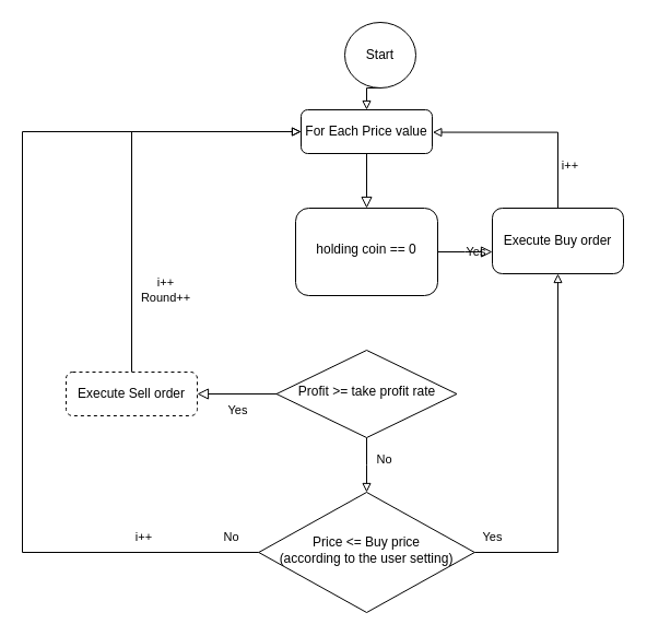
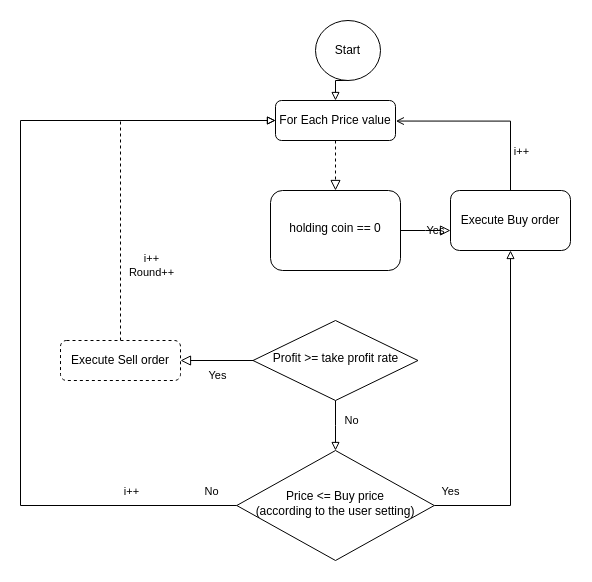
  <mxCell id="0" />
  <mxCell id="1" parent="0" />
- <mxCell id="2" value="" style="rounded=0;html=1;jettySize=auto;orthogonalLoop=1;fontSize=11;endArrow=block;endFill=0;endSize=8;strokeWidth=1;shadow=0;labelBackgroundColor=none;edgeStyle=orthogonalEdgeStyle;" parent="1" source="3" target="5" edge="1"><mxGeometry relative="1" as="geometry" /></mxCell>
+ <mxCell id="2" value="" style="rounded=0;html=1;jettySize=auto;orthogonalLoop=1;fontSize=11;endArrow=block;endFill=0;endSize=8;strokeWidth=1;shadow=0;labelBackgroundColor=none;edgeStyle=orthogonalEdgeStyle;dashed=1;" parent="1" source="3" target="5" edge="1"><mxGeometry relative="1" as="geometry" /></mxCell>
  <mxCell id="3" value="For Each Price value" style="rounded=1;whiteSpace=wrap;html=1;fontSize=12;glass=0;strokeWidth=1;shadow=0;" parent="1" vertex="1"><mxGeometry x="275" y="100" width="120" height="40" as="geometry" /></mxCell>
  <mxCell id="4" value="Yes" style="edgeStyle=orthogonalEdgeStyle;rounded=0;html=1;jettySize=auto;orthogonalLoop=1;fontSize=11;endArrow=block;endFill=0;endSize=8;strokeWidth=1;shadow=0;labelBackgroundColor=none;" parent="1" source="5" edge="1"><mxGeometry y="10" relative="1" as="geometry"><mxPoint as="offset" /><mxPoint x="450" y="230" as="targetPoint" /></mxGeometry></mxCell>
  <mxCell id="5" value="holding coin == 0" style="whiteSpace=wrap;html=1;shadow=0;fontFamily=Helvetica;fontSize=12;align=center;strokeWidth=1;spacing=6;spacingTop=-4;rounded=1;" parent="1" vertex="1"><mxGeometry x="270" y="190" width="130" height="80" as="geometry" /></mxCell>
  <mxCell id="6" value="Yes" style="rounded=0;html=1;jettySize=auto;orthogonalLoop=1;fontSize=11;endArrow=block;endFill=0;endSize=8;strokeWidth=1;shadow=0;labelBackgroundColor=none;edgeStyle=orthogonalEdgeStyle;" parent="1" source="9" target="12" edge="1"><mxGeometry y="15" relative="1" as="geometry"><mxPoint as="offset" /></mxGeometry></mxCell>
  <mxCell id="7" style="edgeStyle=orthogonalEdgeStyle;rounded=0;orthogonalLoop=1;jettySize=auto;html=1;exitX=0.5;exitY=1;exitDx=0;exitDy=0;endArrow=block;endFill=0;" edge="1" parent="1" source="9"><mxGeometry relative="1" as="geometry"><mxPoint x="335" y="450" as="targetPoint" /></mxGeometry></mxCell>
  <mxCell id="8" value="No" style="edgeLabel;html=1;align=center;verticalAlign=middle;resizable=0;points=[];" vertex="1" connectable="0" parent="7"><mxGeometry x="-0.24" relative="1" as="geometry"><mxPoint x="15" as="offset" /></mxGeometry></mxCell>
  <mxCell id="9" value="Profit &amp;gt;= take profit rate" style="rhombus;whiteSpace=wrap;html=1;shadow=0;fontFamily=Helvetica;fontSize=12;align=center;strokeWidth=1;spacing=6;spacingTop=-4;" parent="1" vertex="1"><mxGeometry x="252.5" y="320" width="165" height="80" as="geometry" /></mxCell>
- <mxCell id="10" style="edgeStyle=orthogonalEdgeStyle;rounded=0;orthogonalLoop=1;jettySize=auto;html=1;exitX=0.5;exitY=0;exitDx=0;exitDy=0;entryX=0;entryY=0.5;entryDx=0;entryDy=0;endArrow=block;endFill=0;" edge="1" parent="1" source="12" target="3"><mxGeometry relative="1" as="geometry" /></mxCell>
+ <mxCell id="10" style="edgeStyle=orthogonalEdgeStyle;rounded=0;orthogonalLoop=1;jettySize=auto;html=1;exitX=0.5;exitY=0;exitDx=0;exitDy=0;entryX=0;entryY=0.5;entryDx=0;entryDy=0;endArrow=block;endFill=0;dashed=1;" edge="1" parent="1" source="12" target="3"><mxGeometry relative="1" as="geometry" /></mxCell>
  <mxCell id="11" value="i++&lt;br&gt;Round++" style="edgeLabel;html=1;align=center;verticalAlign=middle;resizable=0;points=[];" vertex="1" connectable="0" parent="10"><mxGeometry x="-0.597" relative="1" as="geometry"><mxPoint x="30" as="offset" /></mxGeometry></mxCell>
  <mxCell id="12" value="Execute Sell order" style="rounded=1;whiteSpace=wrap;html=1;fontSize=12;glass=0;strokeWidth=1;shadow=0;dashed=1;" parent="1" vertex="1"><mxGeometry x="60" y="340" width="120" height="40" as="geometry" /></mxCell>
- <mxCell id="13" style="edgeStyle=orthogonalEdgeStyle;rounded=0;orthogonalLoop=1;jettySize=auto;html=1;exitX=0.5;exitY=0;exitDx=0;exitDy=0;endArrow=block;endFill=0;entryX=1.003;entryY=0.514;entryDx=0;entryDy=0;entryPerimeter=0;" edge="1" parent="1" source="15" target="3"><mxGeometry relative="1" as="geometry"><mxPoint x="440" y="140" as="targetPoint" /></mxGeometry></mxCell>
+ <mxCell id="13" style="edgeStyle=orthogonalEdgeStyle;rounded=0;orthogonalLoop=1;jettySize=auto;html=1;exitX=0.5;exitY=0;exitDx=0;exitDy=0;endArrow=open;endFill=0;entryX=1.003;entryY=0.514;entryDx=0;entryDy=0;entryPerimeter=0;" edge="1" parent="1" source="15" target="3"><mxGeometry relative="1" as="geometry"><mxPoint x="440" y="140" as="targetPoint" /></mxGeometry></mxCell>
  <mxCell id="14" value="i++" style="edgeLabel;html=1;align=center;verticalAlign=middle;resizable=0;points=[];" vertex="1" connectable="0" parent="13"><mxGeometry x="-0.812" y="-1" relative="1" as="geometry"><mxPoint x="9" y="-23" as="offset" /></mxGeometry></mxCell>
  <mxCell id="15" value="Execute Buy order" style="rounded=1;whiteSpace=wrap;html=1;" vertex="1" parent="1"><mxGeometry x="450" y="190" width="120" height="60" as="geometry" /></mxCell>
  <mxCell id="16" style="edgeStyle=orthogonalEdgeStyle;rounded=0;orthogonalLoop=1;jettySize=auto;html=1;exitX=0.5;exitY=1;exitDx=0;exitDy=0;entryX=0.5;entryY=0;entryDx=0;entryDy=0;endArrow=block;endFill=0;" edge="1" parent="1" source="17" target="3"><mxGeometry relative="1" as="geometry" /></mxCell>
  <mxCell id="17" value="Start" style="ellipse;whiteSpace=wrap;html=1;aspect=fixed;" vertex="1" parent="1"><mxGeometry x="315" y="20" width="65" height="60" as="geometry" /></mxCell>
  <mxCell id="18" style="edgeStyle=orthogonalEdgeStyle;rounded=0;orthogonalLoop=1;jettySize=auto;html=1;exitX=1;exitY=0.5;exitDx=0;exitDy=0;entryX=0.5;entryY=1;entryDx=0;entryDy=0;endArrow=block;endFill=0;" edge="1" parent="1" source="23" target="15"><mxGeometry relative="1" as="geometry" /></mxCell>
  <mxCell id="19" value="Yes" style="edgeLabel;html=1;align=center;verticalAlign=middle;resizable=0;points=[];" vertex="1" connectable="0" parent="18"><mxGeometry x="-0.722" relative="1" as="geometry"><mxPoint x="-30" y="-15" as="offset" /></mxGeometry></mxCell>
  <mxCell id="20" style="edgeStyle=orthogonalEdgeStyle;rounded=0;orthogonalLoop=1;jettySize=auto;html=1;exitX=0;exitY=0.5;exitDx=0;exitDy=0;entryX=0;entryY=0.5;entryDx=0;entryDy=0;endArrow=block;endFill=0;" edge="1" parent="1" source="23" target="3"><mxGeometry relative="1" as="geometry"><Array as="points"><mxPoint x="20" y="505" /><mxPoint x="20" y="120" /></Array></mxGeometry></mxCell>
  <mxCell id="21" value="No" style="edgeLabel;html=1;align=center;verticalAlign=middle;resizable=0;points=[];" vertex="1" connectable="0" parent="20"><mxGeometry x="-0.808" y="2" relative="1" as="geometry"><mxPoint x="56" y="-17" as="offset" /></mxGeometry></mxCell>
  <mxCell id="22" value="i++" style="edgeLabel;html=1;align=center;verticalAlign=middle;resizable=0;points=[];" vertex="1" connectable="0" parent="20"><mxGeometry x="-0.855" relative="1" as="geometry"><mxPoint x="-44" y="-15" as="offset" /></mxGeometry></mxCell>
  <mxCell id="23" value="Price &amp;lt;= Buy price &lt;br&gt;(according to the user setting)" style="rhombus;whiteSpace=wrap;html=1;shadow=0;fontFamily=Helvetica;fontSize=12;align=center;strokeWidth=1;spacing=6;spacingTop=-4;" vertex="1" parent="1"><mxGeometry x="236.25" y="450" width="197.5" height="110" as="geometry" /></mxCell>
